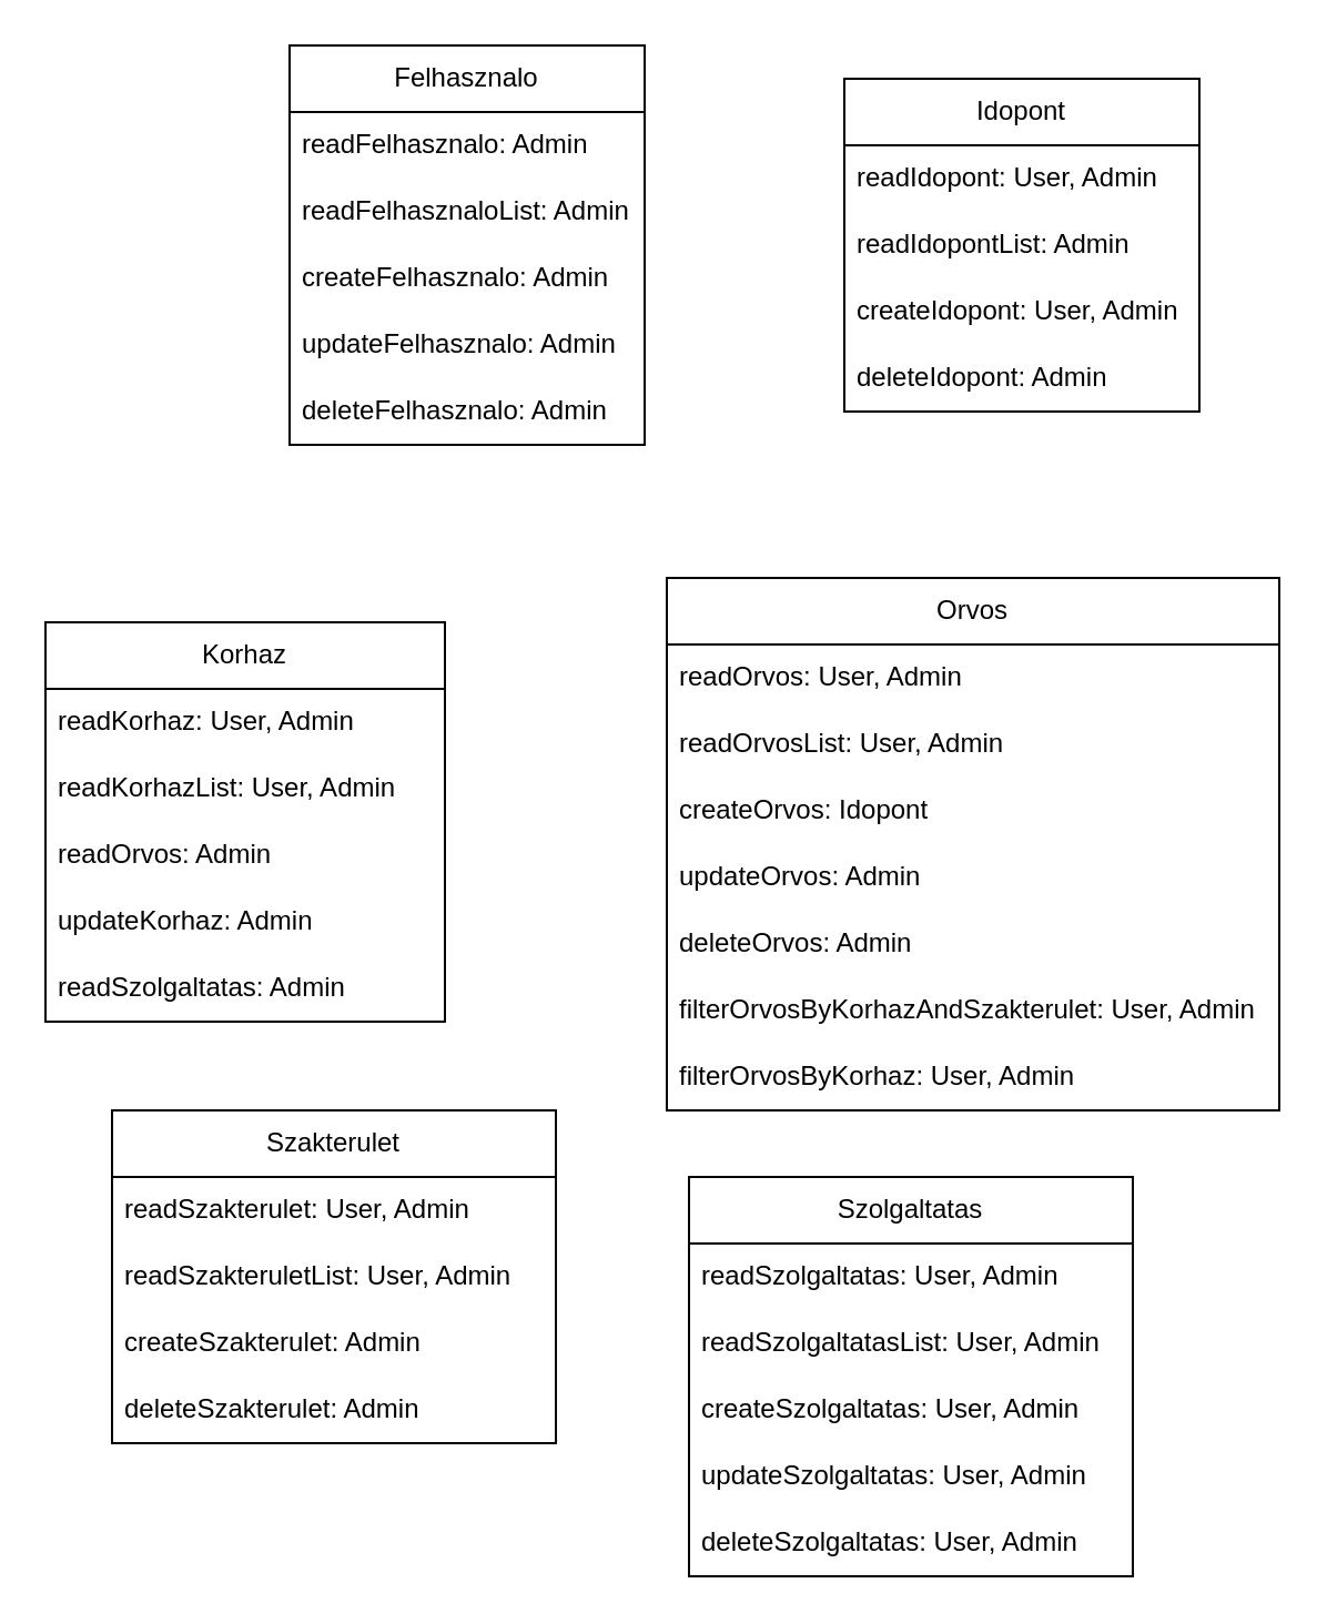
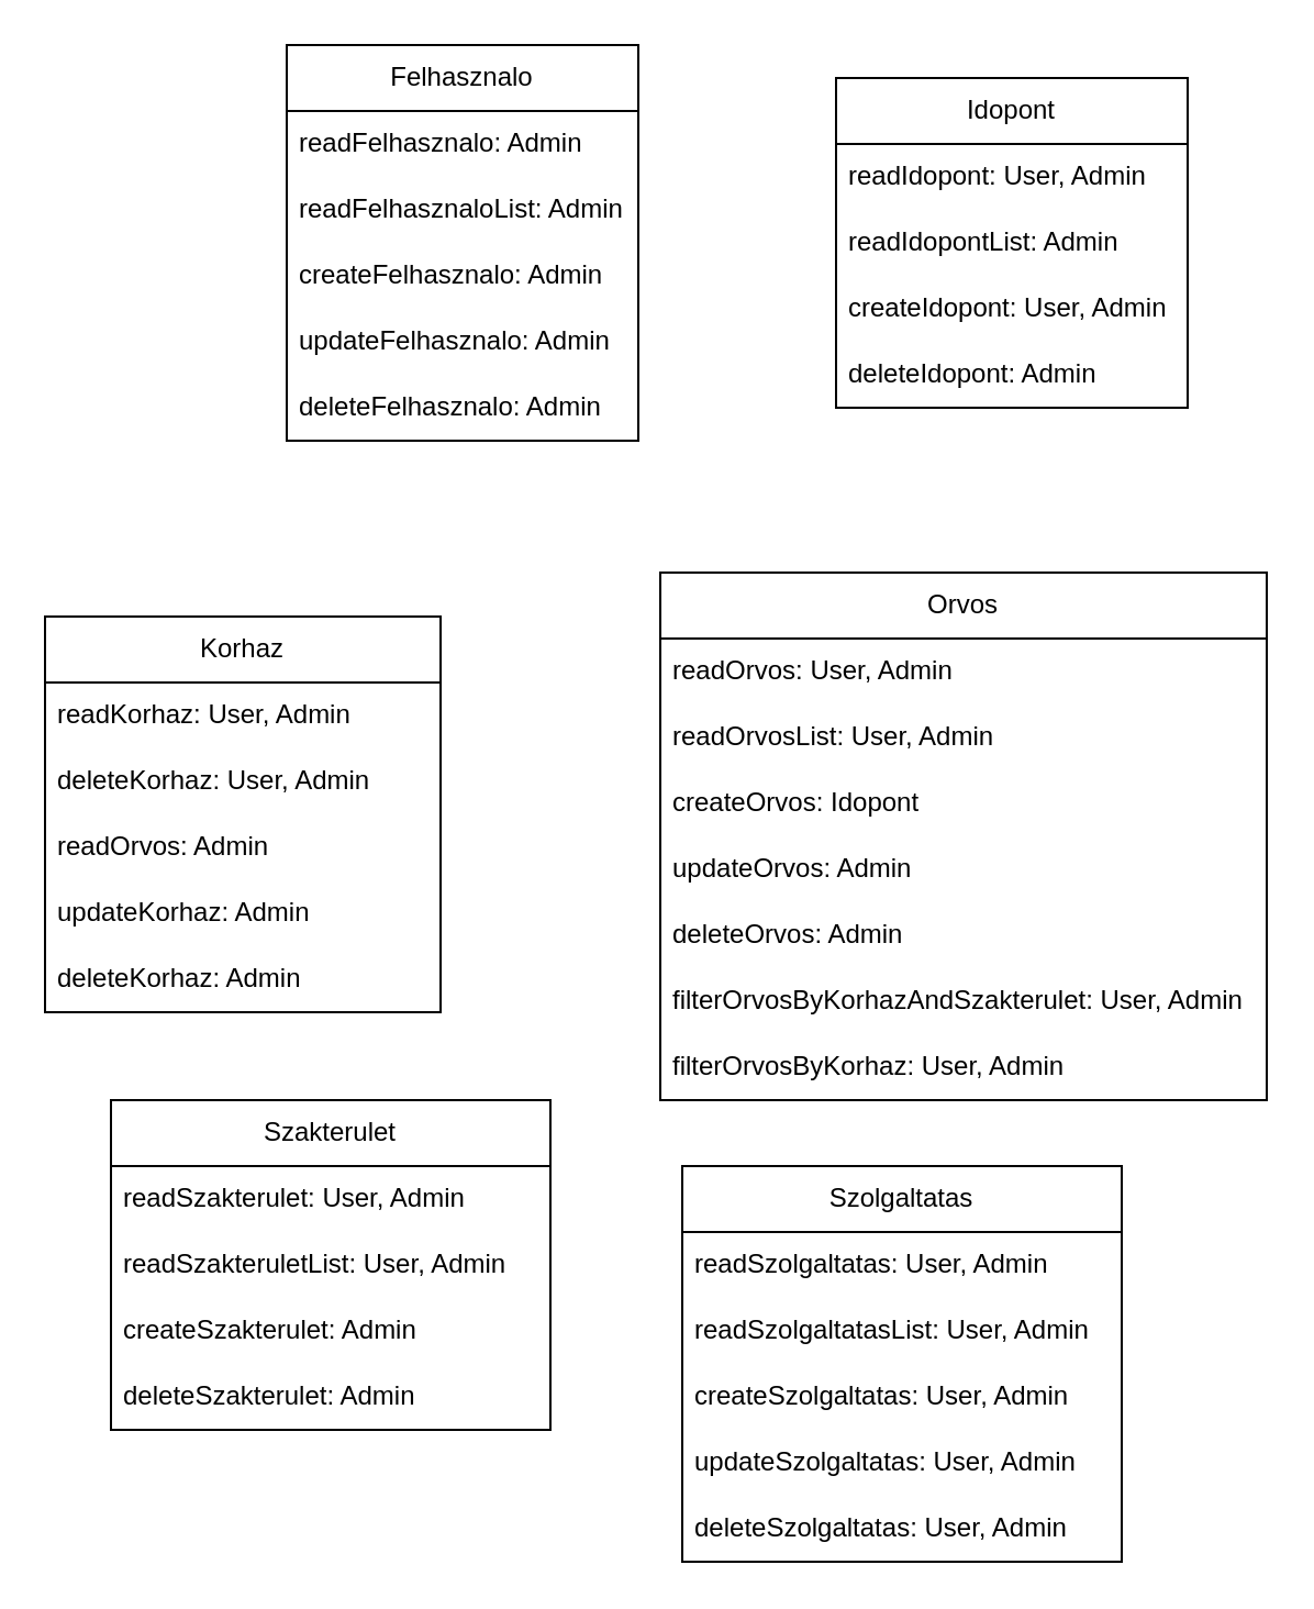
  <mxCell id="0" />
  <mxCell id="1" parent="0" />
  <mxCell id="2" value="Felhasznalo" style="swimlane;fontStyle=0;childLayout=stackLayout;horizontal=1;startSize=30;horizontalStack=0;resizeParent=1;resizeParentMax=0;resizeLast=0;collapsible=1;marginBottom=0;whiteSpace=wrap;html=1;" vertex="1" parent="1"><mxGeometry x="130" y="20" width="160" height="180" as="geometry" /></mxCell>
  <mxCell id="3" value="readFelhasznalo: Admin" style="text;strokeColor=none;fillColor=none;align=left;verticalAlign=middle;spacingLeft=4;spacingRight=4;overflow=hidden;points=[[0,0.5],[1,0.5]];portConstraint=eastwest;rotatable=0;whiteSpace=wrap;html=1;" vertex="1" parent="2"><mxGeometry y="30" width="160" height="30" as="geometry" /></mxCell>
  <mxCell id="4" value="readFelhasznaloList: Admin" style="text;strokeColor=none;fillColor=none;align=left;verticalAlign=middle;spacingLeft=4;spacingRight=4;overflow=hidden;points=[[0,0.5],[1,0.5]];portConstraint=eastwest;rotatable=0;whiteSpace=wrap;html=1;" vertex="1" parent="2"><mxGeometry y="60" width="160" height="30" as="geometry" /></mxCell>
  <mxCell id="5" value="createFelhasznalo: Admin" style="text;strokeColor=none;fillColor=none;align=left;verticalAlign=middle;spacingLeft=4;spacingRight=4;overflow=hidden;points=[[0,0.5],[1,0.5]];portConstraint=eastwest;rotatable=0;whiteSpace=wrap;html=1;" vertex="1" parent="2"><mxGeometry y="90" width="160" height="30" as="geometry" /></mxCell>
  <mxCell id="6" value="updateFelhasznalo: Admin" style="text;strokeColor=none;fillColor=none;align=left;verticalAlign=middle;spacingLeft=4;spacingRight=4;overflow=hidden;points=[[0,0.5],[1,0.5]];portConstraint=eastwest;rotatable=0;whiteSpace=wrap;html=1;" vertex="1" parent="2"><mxGeometry y="120" width="160" height="30" as="geometry" /></mxCell>
  <mxCell id="7" value="deleteFelhasznalo: Admin" style="text;strokeColor=none;fillColor=none;align=left;verticalAlign=middle;spacingLeft=4;spacingRight=4;overflow=hidden;points=[[0,0.5],[1,0.5]];portConstraint=eastwest;rotatable=0;whiteSpace=wrap;html=1;" vertex="1" parent="2"><mxGeometry y="150" width="160" height="30" as="geometry" /></mxCell>
  <mxCell id="8" value="Idopont" style="swimlane;fontStyle=0;childLayout=stackLayout;horizontal=1;startSize=30;horizontalStack=0;resizeParent=1;resizeParentMax=0;resizeLast=0;collapsible=1;marginBottom=0;whiteSpace=wrap;html=1;" vertex="1" parent="1"><mxGeometry x="380" y="35" width="160" height="150" as="geometry" /></mxCell>
  <mxCell id="9" value="readIdopont: User, Admin" style="text;strokeColor=none;fillColor=none;align=left;verticalAlign=middle;spacingLeft=4;spacingRight=4;overflow=hidden;points=[[0,0.5],[1,0.5]];portConstraint=eastwest;rotatable=0;whiteSpace=wrap;html=1;" vertex="1" parent="8"><mxGeometry y="30" width="160" height="30" as="geometry" /></mxCell>
  <mxCell id="10" value="readIdopontList: Admin" style="text;strokeColor=none;fillColor=none;align=left;verticalAlign=middle;spacingLeft=4;spacingRight=4;overflow=hidden;points=[[0,0.5],[1,0.5]];portConstraint=eastwest;rotatable=0;whiteSpace=wrap;html=1;" vertex="1" parent="8"><mxGeometry y="60" width="160" height="30" as="geometry" /></mxCell>
  <mxCell id="11" value="createIdopont: User, Admin" style="text;strokeColor=none;fillColor=none;align=left;verticalAlign=middle;spacingLeft=4;spacingRight=4;overflow=hidden;points=[[0,0.5],[1,0.5]];portConstraint=eastwest;rotatable=0;whiteSpace=wrap;html=1;" vertex="1" parent="8"><mxGeometry y="90" width="160" height="30" as="geometry" /></mxCell>
  <mxCell id="12" value="deleteIdopont: Admin" style="text;strokeColor=none;fillColor=none;align=left;verticalAlign=middle;spacingLeft=4;spacingRight=4;overflow=hidden;points=[[0,0.5],[1,0.5]];portConstraint=eastwest;rotatable=0;whiteSpace=wrap;html=1;" vertex="1" parent="8"><mxGeometry y="120" width="160" height="30" as="geometry" /></mxCell>
  <mxCell id="13" value="Korhaz" style="swimlane;fontStyle=0;childLayout=stackLayout;horizontal=1;startSize=30;horizontalStack=0;resizeParent=1;resizeParentMax=0;resizeLast=0;collapsible=1;marginBottom=0;whiteSpace=wrap;html=1;" vertex="1" parent="1"><mxGeometry x="20" y="280" width="180" height="180" as="geometry" /></mxCell>
  <mxCell id="14" value="readKorhaz: User, Admin" style="text;strokeColor=none;fillColor=none;align=left;verticalAlign=middle;spacingLeft=4;spacingRight=4;overflow=hidden;points=[[0,0.5],[1,0.5]];portConstraint=eastwest;rotatable=0;whiteSpace=wrap;html=1;" vertex="1" parent="13"><mxGeometry y="30" width="180" height="30" as="geometry" /></mxCell>
- <mxCell id="15" value="readKorhazList: User, Admin" style="text;strokeColor=none;fillColor=none;align=left;verticalAlign=middle;spacingLeft=4;spacingRight=4;overflow=hidden;points=[[0,0.5],[1,0.5]];portConstraint=eastwest;rotatable=0;whiteSpace=wrap;html=1;" vertex="1" parent="13"><mxGeometry y="60" width="180" height="30" as="geometry" /></mxCell>
+ <mxCell id="15" value="deleteKorhaz: User, Admin" style="text;strokeColor=none;fillColor=none;align=left;verticalAlign=middle;spacingLeft=4;spacingRight=4;overflow=hidden;points=[[0,0.5],[1,0.5]];portConstraint=eastwest;rotatable=0;whiteSpace=wrap;html=1;" vertex="1" parent="13"><mxGeometry y="60" width="180" height="30" as="geometry" /></mxCell>
  <mxCell id="16" value="readOrvos: Admin" style="text;strokeColor=none;fillColor=none;align=left;verticalAlign=middle;spacingLeft=4;spacingRight=4;overflow=hidden;points=[[0,0.5],[1,0.5]];portConstraint=eastwest;rotatable=0;whiteSpace=wrap;html=1;" vertex="1" parent="13"><mxGeometry y="90" width="180" height="30" as="geometry" /></mxCell>
  <mxCell id="17" value="updateKorhaz: Admin" style="text;strokeColor=none;fillColor=none;align=left;verticalAlign=middle;spacingLeft=4;spacingRight=4;overflow=hidden;points=[[0,0.5],[1,0.5]];portConstraint=eastwest;rotatable=0;whiteSpace=wrap;html=1;" vertex="1" parent="13"><mxGeometry y="120" width="180" height="30" as="geometry" /></mxCell>
- <mxCell id="18" value="readSzolgaltatas: Admin" style="text;strokeColor=none;fillColor=none;align=left;verticalAlign=middle;spacingLeft=4;spacingRight=4;overflow=hidden;points=[[0,0.5],[1,0.5]];portConstraint=eastwest;rotatable=0;whiteSpace=wrap;html=1;" vertex="1" parent="13"><mxGeometry y="150" width="180" height="30" as="geometry" /></mxCell>
+ <mxCell id="18" value="deleteKorhaz: Admin" style="text;strokeColor=none;fillColor=none;align=left;verticalAlign=middle;spacingLeft=4;spacingRight=4;overflow=hidden;points=[[0,0.5],[1,0.5]];portConstraint=eastwest;rotatable=0;whiteSpace=wrap;html=1;" vertex="1" parent="13"><mxGeometry y="150" width="180" height="30" as="geometry" /></mxCell>
  <mxCell id="19" value="Orvos" style="swimlane;fontStyle=0;childLayout=stackLayout;horizontal=1;startSize=30;horizontalStack=0;resizeParent=1;resizeParentMax=0;resizeLast=0;collapsible=1;marginBottom=0;whiteSpace=wrap;html=1;" vertex="1" parent="1"><mxGeometry x="300" y="260" width="276" height="240" as="geometry" /></mxCell>
  <mxCell id="20" value="readOrvos: User, Admin" style="text;strokeColor=none;fillColor=none;align=left;verticalAlign=middle;spacingLeft=4;spacingRight=4;overflow=hidden;points=[[0,0.5],[1,0.5]];portConstraint=eastwest;rotatable=0;whiteSpace=wrap;html=1;" vertex="1" parent="19"><mxGeometry y="30" width="276" height="30" as="geometry" /></mxCell>
  <mxCell id="21" value="readOrvosList: User, Admin" style="text;strokeColor=none;fillColor=none;align=left;verticalAlign=middle;spacingLeft=4;spacingRight=4;overflow=hidden;points=[[0,0.5],[1,0.5]];portConstraint=eastwest;rotatable=0;whiteSpace=wrap;html=1;" vertex="1" parent="19"><mxGeometry y="60" width="276" height="30" as="geometry" /></mxCell>
  <mxCell id="22" value="createOrvos: Idopont" style="text;strokeColor=none;fillColor=none;align=left;verticalAlign=middle;spacingLeft=4;spacingRight=4;overflow=hidden;points=[[0,0.5],[1,0.5]];portConstraint=eastwest;rotatable=0;whiteSpace=wrap;html=1;" vertex="1" parent="19"><mxGeometry y="90" width="276" height="30" as="geometry" /></mxCell>
  <mxCell id="23" value="updateOrvos: Admin" style="text;strokeColor=none;fillColor=none;align=left;verticalAlign=middle;spacingLeft=4;spacingRight=4;overflow=hidden;points=[[0,0.5],[1,0.5]];portConstraint=eastwest;rotatable=0;whiteSpace=wrap;html=1;" vertex="1" parent="19"><mxGeometry y="120" width="276" height="30" as="geometry" /></mxCell>
  <mxCell id="24" value="deleteOrvos: Admin" style="text;strokeColor=none;fillColor=none;align=left;verticalAlign=middle;spacingLeft=4;spacingRight=4;overflow=hidden;points=[[0,0.5],[1,0.5]];portConstraint=eastwest;rotatable=0;whiteSpace=wrap;html=1;" vertex="1" parent="19"><mxGeometry y="150" width="276" height="30" as="geometry" /></mxCell>
  <mxCell id="25" value="filterOrvosByKorhazAndSzakterulet: User, Admin" style="text;strokeColor=none;fillColor=none;align=left;verticalAlign=middle;spacingLeft=4;spacingRight=4;overflow=hidden;points=[[0,0.5],[1,0.5]];portConstraint=eastwest;rotatable=0;whiteSpace=wrap;html=1;" vertex="1" parent="19"><mxGeometry y="180" width="276" height="30" as="geometry" /></mxCell>
  <mxCell id="26" value="filterOrvosByKorhaz: User, Admin" style="text;strokeColor=none;fillColor=none;align=left;verticalAlign=middle;spacingLeft=4;spacingRight=4;overflow=hidden;points=[[0,0.5],[1,0.5]];portConstraint=eastwest;rotatable=0;whiteSpace=wrap;html=1;" vertex="1" parent="19"><mxGeometry y="210" width="276" height="30" as="geometry" /></mxCell>
  <mxCell id="27" value="Szakterulet" style="swimlane;fontStyle=0;childLayout=stackLayout;horizontal=1;startSize=30;horizontalStack=0;resizeParent=1;resizeParentMax=0;resizeLast=0;collapsible=1;marginBottom=0;whiteSpace=wrap;html=1;" vertex="1" parent="1"><mxGeometry x="50" y="500" width="200" height="150" as="geometry" /></mxCell>
  <mxCell id="28" value="readSzakterulet: User, Admin" style="text;strokeColor=none;fillColor=none;align=left;verticalAlign=middle;spacingLeft=4;spacingRight=4;overflow=hidden;points=[[0,0.5],[1,0.5]];portConstraint=eastwest;rotatable=0;whiteSpace=wrap;html=1;" vertex="1" parent="27"><mxGeometry y="30" width="200" height="30" as="geometry" /></mxCell>
  <mxCell id="29" value="readSzakteruletList: User, Admin" style="text;strokeColor=none;fillColor=none;align=left;verticalAlign=middle;spacingLeft=4;spacingRight=4;overflow=hidden;points=[[0,0.5],[1,0.5]];portConstraint=eastwest;rotatable=0;whiteSpace=wrap;html=1;" vertex="1" parent="27"><mxGeometry y="60" width="200" height="30" as="geometry" /></mxCell>
  <mxCell id="30" value="createSzakterulet: Admin" style="text;strokeColor=none;fillColor=none;align=left;verticalAlign=middle;spacingLeft=4;spacingRight=4;overflow=hidden;points=[[0,0.5],[1,0.5]];portConstraint=eastwest;rotatable=0;whiteSpace=wrap;html=1;" vertex="1" parent="27"><mxGeometry y="90" width="200" height="30" as="geometry" /></mxCell>
  <mxCell id="31" value="deleteSzakterulet: Admin" style="text;strokeColor=none;fillColor=none;align=left;verticalAlign=middle;spacingLeft=4;spacingRight=4;overflow=hidden;points=[[0,0.5],[1,0.5]];portConstraint=eastwest;rotatable=0;whiteSpace=wrap;html=1;" vertex="1" parent="27"><mxGeometry y="120" width="200" height="30" as="geometry" /></mxCell>
  <mxCell id="32" value="Szolgaltatas" style="swimlane;fontStyle=0;childLayout=stackLayout;horizontal=1;startSize=30;horizontalStack=0;resizeParent=1;resizeParentMax=0;resizeLast=0;collapsible=1;marginBottom=0;whiteSpace=wrap;html=1;" vertex="1" parent="1"><mxGeometry x="310" y="530" width="200" height="180" as="geometry" /></mxCell>
  <mxCell id="33" value="readSzolgaltatas: User, Admin" style="text;strokeColor=none;fillColor=none;align=left;verticalAlign=middle;spacingLeft=4;spacingRight=4;overflow=hidden;points=[[0,0.5],[1,0.5]];portConstraint=eastwest;rotatable=0;whiteSpace=wrap;html=1;" vertex="1" parent="32"><mxGeometry y="30" width="200" height="30" as="geometry" /></mxCell>
  <mxCell id="34" value="readSzolgaltatasList: User, Admin" style="text;strokeColor=none;fillColor=none;align=left;verticalAlign=middle;spacingLeft=4;spacingRight=4;overflow=hidden;points=[[0,0.5],[1,0.5]];portConstraint=eastwest;rotatable=0;whiteSpace=wrap;html=1;" vertex="1" parent="32"><mxGeometry y="60" width="200" height="30" as="geometry" /></mxCell>
  <mxCell id="35" value="createSzolgaltatas: User, Admin" style="text;strokeColor=none;fillColor=none;align=left;verticalAlign=middle;spacingLeft=4;spacingRight=4;overflow=hidden;points=[[0,0.5],[1,0.5]];portConstraint=eastwest;rotatable=0;whiteSpace=wrap;html=1;" vertex="1" parent="32"><mxGeometry y="90" width="200" height="30" as="geometry" /></mxCell>
  <mxCell id="36" value="updateSzolgaltatas: User, Admin" style="text;strokeColor=none;fillColor=none;align=left;verticalAlign=middle;spacingLeft=4;spacingRight=4;overflow=hidden;points=[[0,0.5],[1,0.5]];portConstraint=eastwest;rotatable=0;whiteSpace=wrap;html=1;" vertex="1" parent="32"><mxGeometry y="120" width="200" height="30" as="geometry" /></mxCell>
  <mxCell id="37" value="deleteSzolgaltatas: User, Admin" style="text;strokeColor=none;fillColor=none;align=left;verticalAlign=middle;spacingLeft=4;spacingRight=4;overflow=hidden;points=[[0,0.5],[1,0.5]];portConstraint=eastwest;rotatable=0;whiteSpace=wrap;html=1;" vertex="1" parent="32"><mxGeometry y="150" width="200" height="30" as="geometry" /></mxCell>
